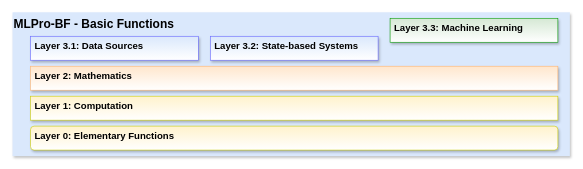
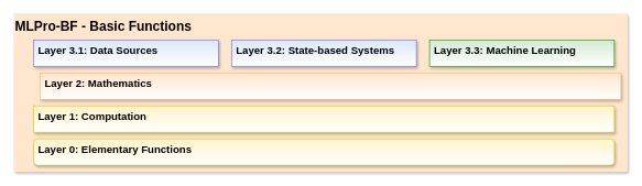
  <mxCell id="0" />
  <mxCell id="1" parent="0" />
- <mxCell id="2" value="&lt;font style=&quot;font-size: 20px;&quot;&gt;MLPro-BF - Basic Functions&lt;/font&gt;" style="rounded=0;whiteSpace=wrap;html=1;align=left;verticalAlign=top;fontStyle=1;fillColor=#dae8fc;strokeColor=none;shadow=1;" vertex="1" parent="1"><mxGeometry x="20" y="20" width="930" height="240" as="geometry" /></mxCell>
+ <mxCell id="2" value="&lt;font style=&quot;font-size: 20px;&quot;&gt;MLPro-BF - Basic Functions&lt;/font&gt;" style="rounded=0;whiteSpace=wrap;html=1;align=left;verticalAlign=top;fontStyle=1;fillColor=#ffe6cc;strokeColor=none;shadow=1;" vertex="1" parent="1"><mxGeometry x="20" y="20" width="930" height="240" as="geometry" /></mxCell>
  <mxCell id="3" value="Layer 0: Elementary Functions" style="whiteSpace=wrap;html=1;shadow=1;glass=0;fontSize=16;align=left;labelPosition=center;verticalLabelPosition=middle;verticalAlign=top;spacingLeft=5;fontStyle=1;strokeColor=#CCCC00;fillColor=#fff2cc;strokeWidth=1;fontFamily=Helvetica;gradientColor=#FFFFFF;rounded=1;" parent="1" vertex="1"><mxGeometry x="50" y="210" width="880" height="40" as="geometry" /></mxCell>
  <mxCell id="4" value="Layer 3.1: Data Sources" style="rounded=0;whiteSpace=wrap;html=1;shadow=1;glass=0;fontSize=16;align=left;labelPosition=center;verticalLabelPosition=middle;verticalAlign=top;spacingLeft=5;spacingRight=5;fontStyle=1;fillColor=#dae8fc;strokeColor=#6666FF;strokeWidth=1;gradientColor=#FFFFFF;" parent="1" vertex="1"><mxGeometry x="50" y="60" width="280" height="40" as="geometry" /></mxCell>
- <mxCell id="5" value="Layer 2: Mathematics" style="rounded=0;whiteSpace=wrap;html=1;shadow=1;glass=0;fontSize=16;align=left;labelPosition=center;verticalLabelPosition=middle;verticalAlign=top;spacingLeft=5;fontStyle=1;fillColor=#ffe6cc;strokeColor=#FFB570;strokeWidth=1;gradientColor=#FFFFFF;" parent="1" vertex="1"><mxGeometry x="50" y="110" width="880" height="40" as="geometry" /></mxCell>
+ <mxCell id="5" value="Layer 2: Mathematics" style="rounded=0;whiteSpace=wrap;html=1;shadow=1;glass=0;fontSize=16;align=left;labelPosition=center;verticalLabelPosition=middle;verticalAlign=top;spacingLeft=5;fontStyle=1;fillColor=#ffe6cc;strokeColor=#FFB570;strokeWidth=1;gradientColor=#FFFFFF;" parent="1" vertex="1"><mxGeometry x="60" y="110" width="880" height="40" as="geometry" /></mxCell>
  <mxCell id="6" value="Layer 1: Computation" style="rounded=0;whiteSpace=wrap;html=1;shadow=1;glass=0;fontSize=16;align=left;labelPosition=center;verticalLabelPosition=middle;verticalAlign=top;spacingLeft=5;fontStyle=1;fillColor=#fff2cc;strokeColor=#CCCC00;strokeWidth=1;gradientColor=#FFFFFF;" parent="1" vertex="1"><mxGeometry x="50" y="160" width="880" height="40" as="geometry" /></mxCell>
  <mxCell id="7" value="Layer 3.2: State-based Systems" style="rounded=0;whiteSpace=wrap;html=1;shadow=1;glass=0;fontSize=16;align=left;labelPosition=center;verticalLabelPosition=middle;verticalAlign=top;spacingLeft=5;spacingRight=5;fontStyle=1;fillColor=#dae8fc;strokeColor=#6666FF;strokeWidth=1;gradientColor=#FFFFFF;" parent="1" vertex="1"><mxGeometry x="350" y="60" width="280" height="40" as="geometry" /></mxCell>
- <mxCell id="8" value="Layer 3.3: Machine Learning" style="rounded=0;whiteSpace=wrap;html=1;shadow=1;glass=0;fontSize=16;align=left;labelPosition=center;verticalLabelPosition=middle;verticalAlign=top;spacingLeft=5;spacingRight=5;fontStyle=1;fillColor=#d5e8d4;strokeColor=#009900;strokeWidth=1;gradientColor=#FFFFFF;" parent="1" vertex="1"><mxGeometry x="650" y="30" width="280" height="40" as="geometry" /></mxCell>
+ <mxCell id="8" value="Layer 3.3: Machine Learning" style="rounded=0;whiteSpace=wrap;html=1;shadow=1;glass=0;fontSize=16;align=left;labelPosition=center;verticalLabelPosition=middle;verticalAlign=top;spacingLeft=5;spacingRight=5;fontStyle=1;fillColor=#d5e8d4;strokeColor=#009900;strokeWidth=1;gradientColor=#FFFFFF;" parent="1" vertex="1"><mxGeometry x="650" y="60" width="280" height="40" as="geometry" /></mxCell>
